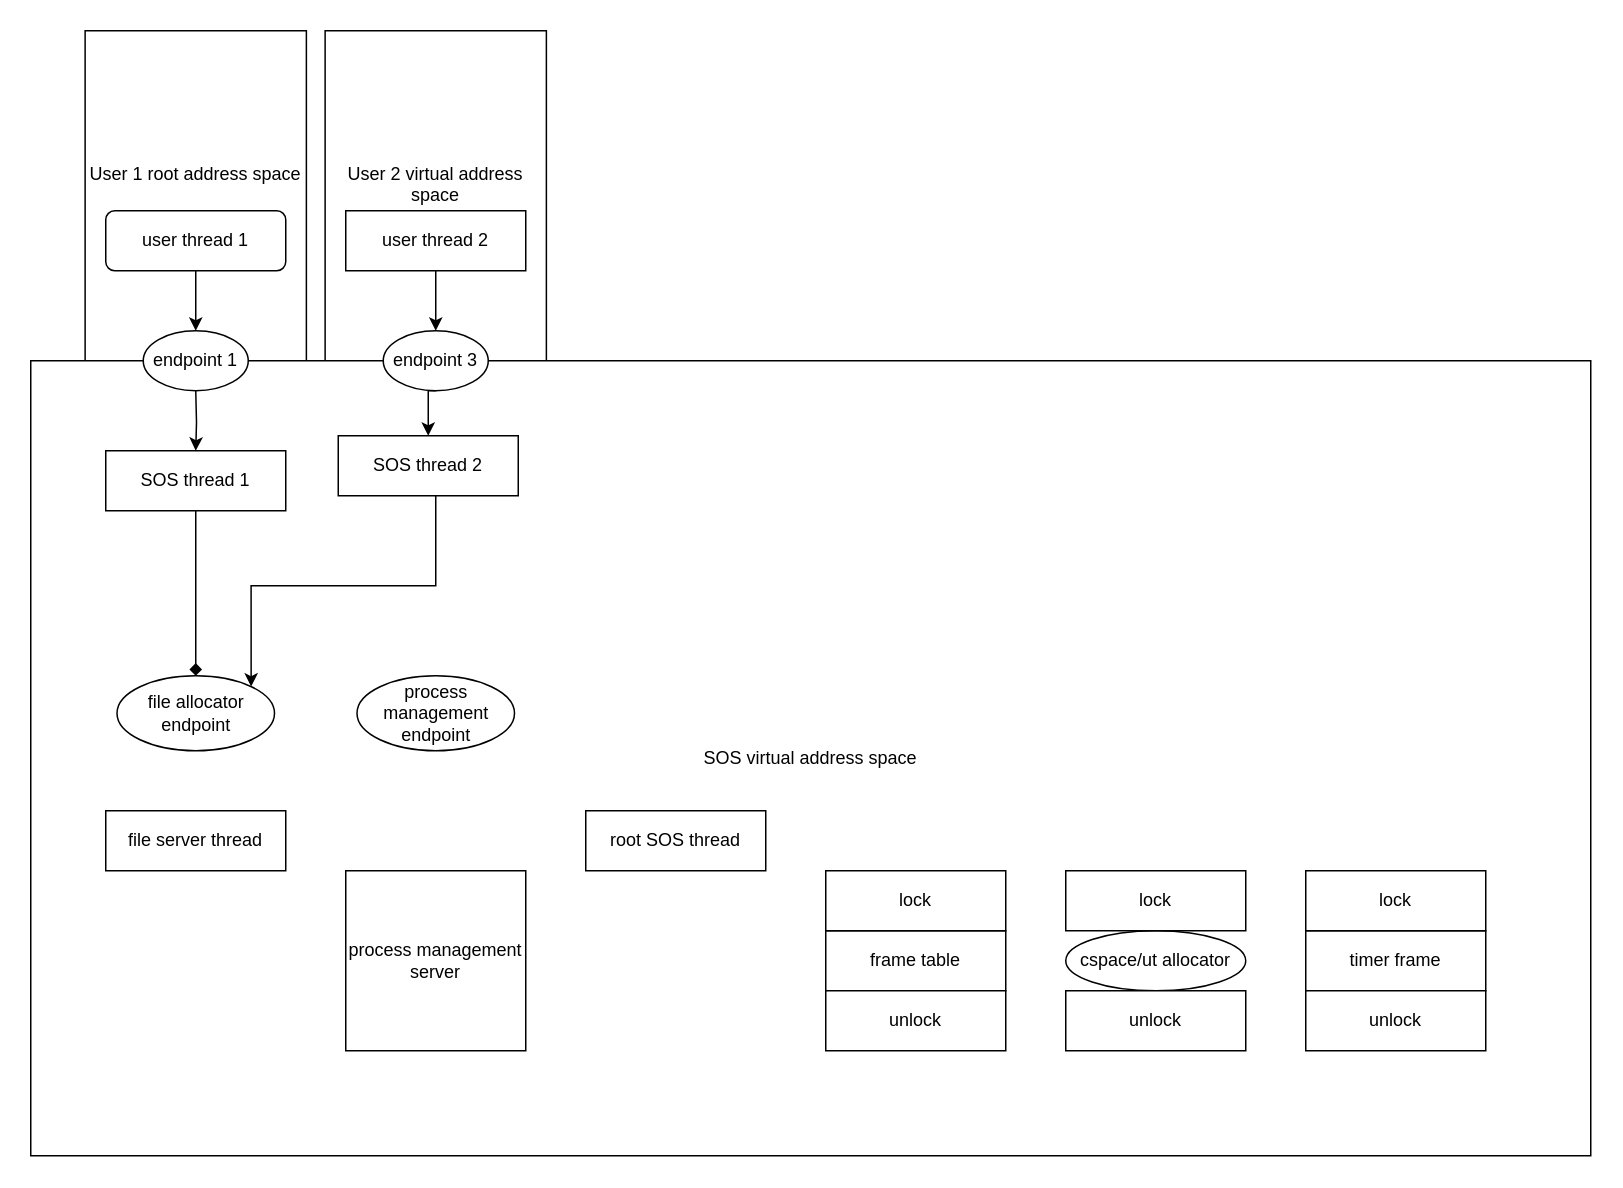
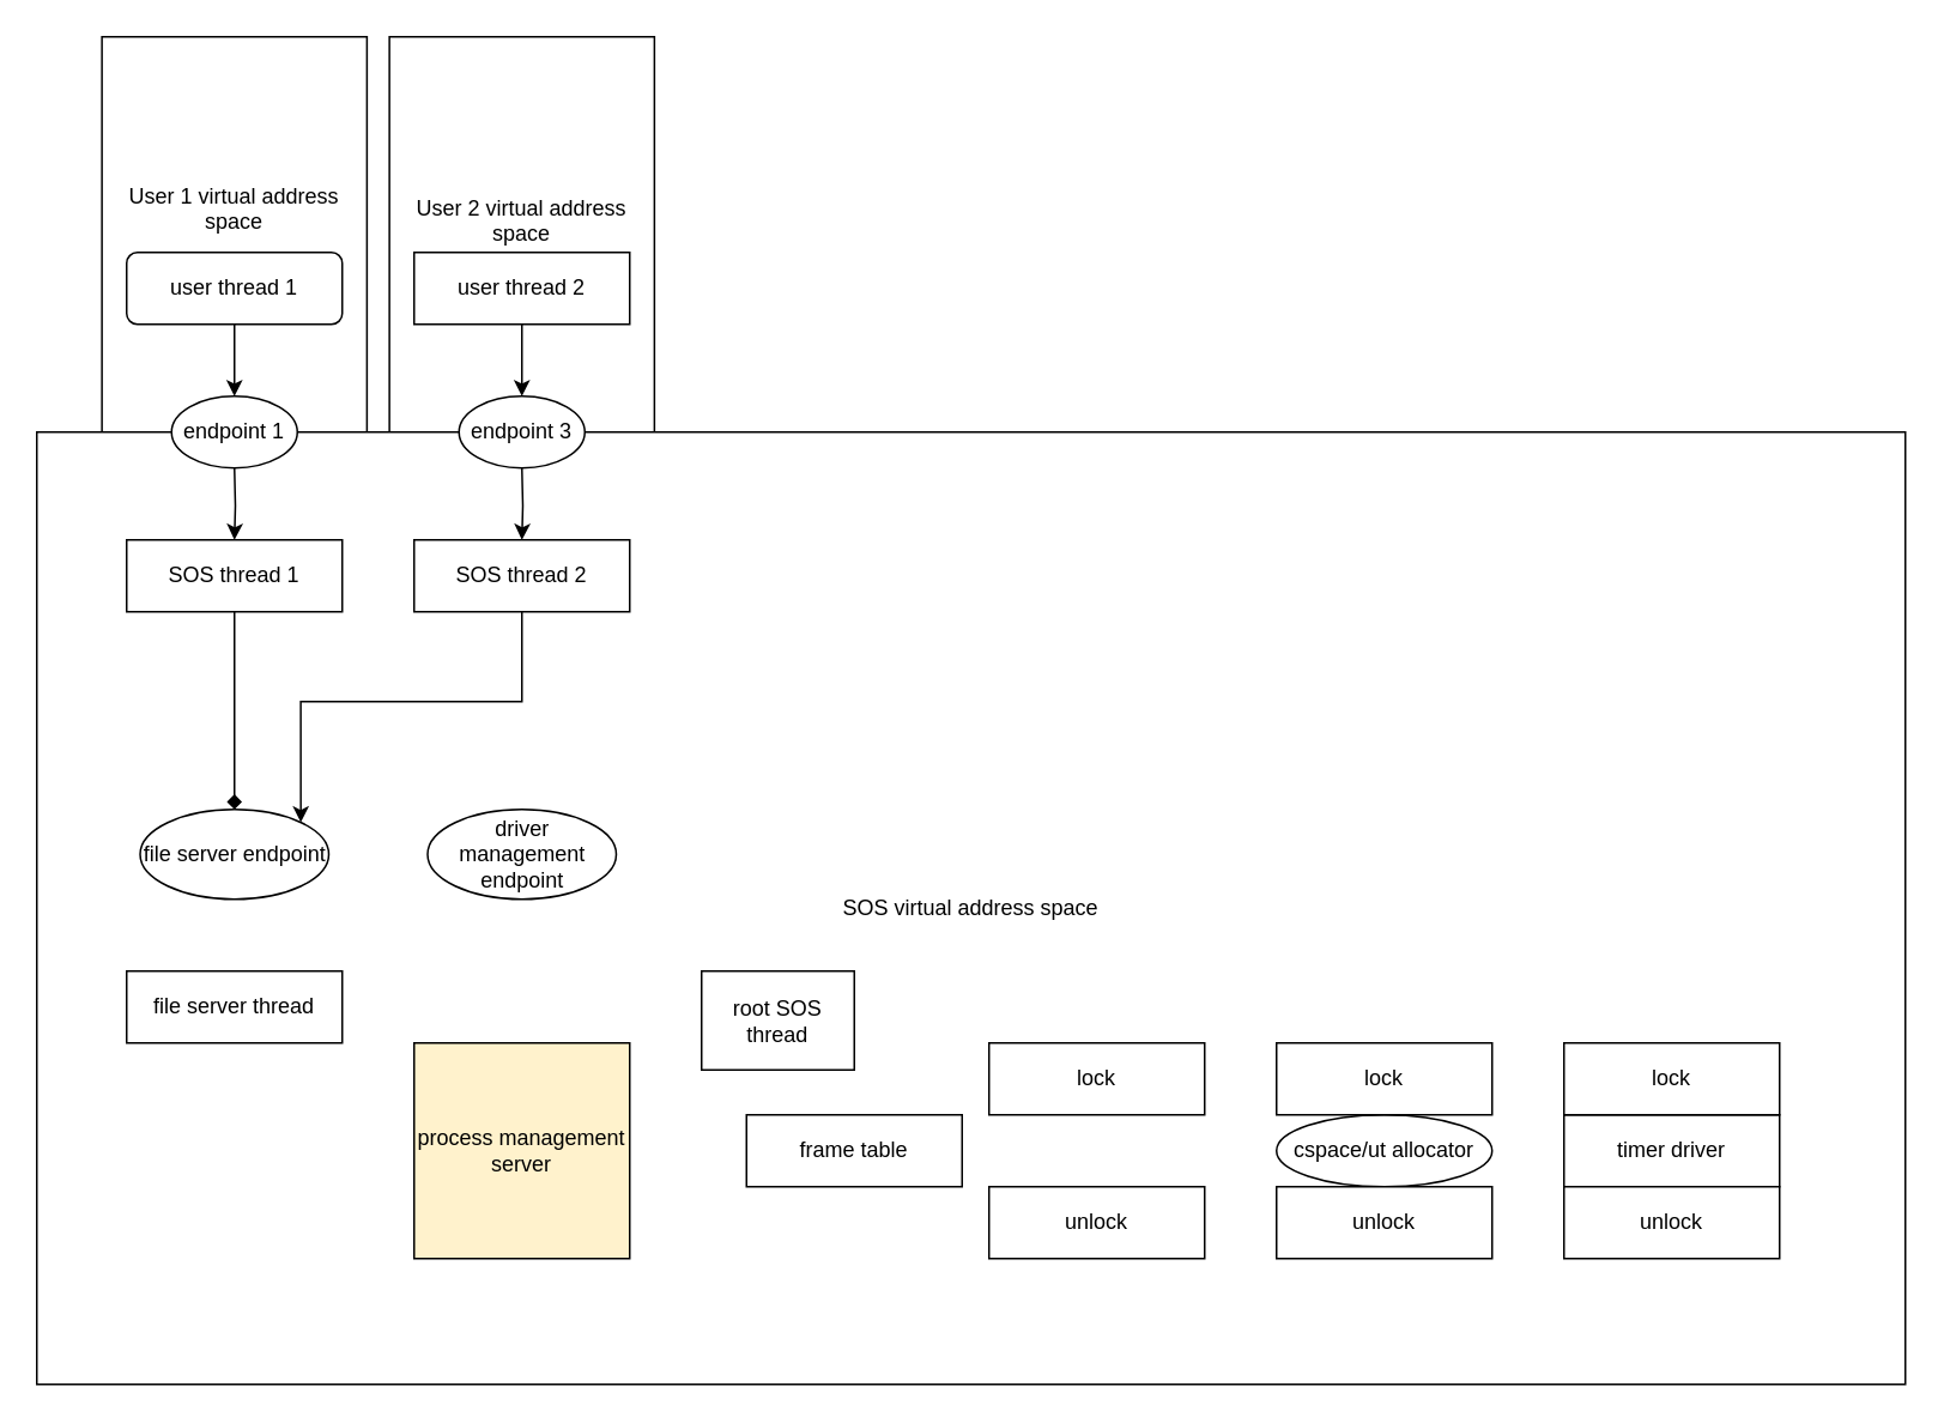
  <mxCell id="0" />
  <mxCell id="1" parent="0" />
  <mxCell id="2" value="User 2 virtual address space&lt;br&gt;&lt;br&gt;" style="rounded=0;whiteSpace=wrap;html=1;" parent="1" vertex="1"><mxGeometry x="216.25" y="20" width="147.5" height="220" as="geometry" /></mxCell>
- <mxCell id="3" value="User 1 root address space&lt;br&gt;&lt;br&gt;&lt;br&gt;" style="rounded=0;whiteSpace=wrap;html=1;" parent="1" vertex="1"><mxGeometry x="56.25" y="20" width="147.5" height="220" as="geometry" /></mxCell>
+ <mxCell id="3" value="User 1 virtual address space&lt;br&gt;&lt;br&gt;&lt;br&gt;" style="rounded=0;whiteSpace=wrap;html=1;" parent="1" vertex="1"><mxGeometry x="56.25" y="20" width="147.5" height="220" as="geometry" /></mxCell>
  <mxCell id="4" value="SOS virtual address space" style="rounded=0;whiteSpace=wrap;html=1;" parent="1" vertex="1"><mxGeometry x="20" y="240" width="1040" height="530" as="geometry" /></mxCell>
  <mxCell id="5" style="edgeStyle=orthogonalEdgeStyle;rounded=0;orthogonalLoop=1;jettySize=auto;html=1;entryX=0.5;entryY=0;entryDx=0;entryDy=0;" parent="1" source="6" edge="1"><mxGeometry relative="1" as="geometry"><mxPoint x="130" y="220" as="targetPoint" /></mxGeometry></mxCell>
  <mxCell id="6" value="user thread 1" style="whiteSpace=wrap;html=1;rounded=1;" parent="1" vertex="1"><mxGeometry x="70" y="140" width="120" height="40" as="geometry" /></mxCell>
  <mxCell id="7" style="edgeStyle=orthogonalEdgeStyle;rounded=0;orthogonalLoop=1;jettySize=auto;html=1;entryX=0.5;entryY=0;entryDx=0;entryDy=0;endArrow=diamond;" parent="1" source="8" target="18" edge="1"><mxGeometry relative="1" as="geometry" /></mxCell>
  <mxCell id="8" value="SOS thread 1" style="rounded=0;whiteSpace=wrap;html=1;" parent="1" vertex="1"><mxGeometry x="70" y="300" width="120" height="40" as="geometry" /></mxCell>
  <mxCell id="9" style="edgeStyle=orthogonalEdgeStyle;rounded=0;orthogonalLoop=1;jettySize=auto;html=1;entryX=0.5;entryY=0;entryDx=0;entryDy=0;" parent="1" target="8" edge="1"><mxGeometry relative="1" as="geometry"><mxPoint x="130" y="260" as="sourcePoint" /></mxGeometry></mxCell>
  <mxCell id="10" value="endpoint 1" style="ellipse;whiteSpace=wrap;html=1;" parent="1" vertex="1"><mxGeometry x="95" y="220" width="70" height="40" as="geometry" /></mxCell>
  <mxCell id="11" style="edgeStyle=orthogonalEdgeStyle;rounded=0;orthogonalLoop=1;jettySize=auto;html=1;entryX=0.5;entryY=0;entryDx=0;entryDy=0;" parent="1" source="12" edge="1"><mxGeometry relative="1" as="geometry"><mxPoint x="290" y="220" as="targetPoint" /></mxGeometry></mxCell>
  <mxCell id="12" value="user thread 2" style="rounded=0;whiteSpace=wrap;html=1;" parent="1" vertex="1"><mxGeometry x="230" y="140" width="120" height="40" as="geometry" /></mxCell>
  <mxCell id="13" style="edgeStyle=orthogonalEdgeStyle;rounded=0;orthogonalLoop=1;jettySize=auto;html=1;entryX=1;entryY=0;entryDx=0;entryDy=0;" parent="1" source="14" target="18" edge="1"><mxGeometry relative="1" as="geometry"><Array as="points"><mxPoint x="290" y="390" /><mxPoint x="167" y="390" /></Array></mxGeometry></mxCell>
- <mxCell id="14" value="SOS thread 2" style="rounded=0;whiteSpace=wrap;html=1;" parent="1" vertex="1"><mxGeometry x="225" y="290" width="120" height="40" as="geometry" /></mxCell>
+ <mxCell id="14" value="SOS thread 2" style="rounded=0;whiteSpace=wrap;html=1;" parent="1" vertex="1"><mxGeometry x="230" y="300" width="120" height="40" as="geometry" /></mxCell>
  <mxCell id="15" style="edgeStyle=orthogonalEdgeStyle;rounded=0;orthogonalLoop=1;jettySize=auto;html=1;entryX=0.5;entryY=0;entryDx=0;entryDy=0;" parent="1" target="14" edge="1"><mxGeometry relative="1" as="geometry"><mxPoint x="290" y="260" as="sourcePoint" /></mxGeometry></mxCell>
  <mxCell id="16" value="endpoint 3" style="ellipse;whiteSpace=wrap;html=1;" parent="1" vertex="1"><mxGeometry x="255" y="220" width="70" height="40" as="geometry" /></mxCell>
- <mxCell id="17" value="process management server" style="whiteSpace=wrap;html=1;aspect=fixed;" parent="1" vertex="1"><mxGeometry x="230" y="580" width="120" height="120" as="geometry" /></mxCell>
- <mxCell id="18" value="file allocator endpoint" style="ellipse;whiteSpace=wrap;html=1;" parent="1" vertex="1"><mxGeometry x="77.5" y="450" width="105" height="50" as="geometry" /></mxCell>
- <mxCell id="19" value="process management endpoint" style="ellipse;whiteSpace=wrap;html=1;" parent="1" vertex="1"><mxGeometry x="237.5" y="450" width="105" height="50" as="geometry" /></mxCell>
+ <mxCell id="17" value="process management server" style="whiteSpace=wrap;html=1;aspect=fixed;fillColor=#fff2cc;" parent="1" vertex="1"><mxGeometry x="230" y="580" width="120" height="120" as="geometry" /></mxCell>
+ <mxCell id="18" value="file server endpoint" style="ellipse;whiteSpace=wrap;html=1;" parent="1" vertex="1"><mxGeometry x="77.5" y="450" width="105" height="50" as="geometry" /></mxCell>
+ <mxCell id="19" value="driver management endpoint" style="ellipse;whiteSpace=wrap;html=1;" parent="1" vertex="1"><mxGeometry x="237.5" y="450" width="105" height="50" as="geometry" /></mxCell>
  <mxCell id="20" value="file server thread" style="rounded=0;whiteSpace=wrap;html=1;" parent="1" vertex="1"><mxGeometry x="70" y="540" width="120" height="40" as="geometry" /></mxCell>
- <mxCell id="21" value="root SOS thread" style="rounded=0;whiteSpace=wrap;html=1;" parent="1" vertex="1"><mxGeometry x="390" y="540" width="120" height="40" as="geometry" /></mxCell>
- <mxCell id="22" value="frame table" style="rounded=0;whiteSpace=wrap;html=1;" parent="1" vertex="1"><mxGeometry x="550" y="620" width="120" height="40" as="geometry" /></mxCell>
+ <mxCell id="21" value="root SOS thread" style="rounded=0;whiteSpace=wrap;html=1;" parent="1" vertex="1"><mxGeometry x="390" y="540" width="85" height="55" as="geometry" /></mxCell>
+ <mxCell id="22" value="frame table" style="rounded=0;whiteSpace=wrap;html=1;" parent="1" vertex="1"><mxGeometry x="415" y="620" width="120" height="40" as="geometry" /></mxCell>
  <mxCell id="23" value="lock" style="rounded=0;whiteSpace=wrap;html=1;" parent="1" vertex="1"><mxGeometry x="550" y="580" width="120" height="40" as="geometry" /></mxCell>
  <mxCell id="24" value="unlock" style="rounded=0;whiteSpace=wrap;html=1;" parent="1" vertex="1"><mxGeometry x="550" y="660" width="120" height="40" as="geometry" /></mxCell>
  <mxCell id="25" value="cspace/ut allocator" style="ellipse;whiteSpace=wrap;html=1;" parent="1" vertex="1"><mxGeometry x="710" y="620" width="120" height="40" as="geometry" /></mxCell>
  <mxCell id="26" value="lock" style="rounded=0;whiteSpace=wrap;html=1;" parent="1" vertex="1"><mxGeometry x="710" y="580" width="120" height="40" as="geometry" /></mxCell>
  <mxCell id="27" value="unlock" style="rounded=0;whiteSpace=wrap;html=1;" parent="1" vertex="1"><mxGeometry x="710" y="660" width="120" height="40" as="geometry" /></mxCell>
- <mxCell id="28" value="timer frame" style="rounded=0;whiteSpace=wrap;html=1;" parent="1" vertex="1"><mxGeometry x="870" y="620" width="120" height="40" as="geometry" /></mxCell>
+ <mxCell id="28" value="timer driver" style="rounded=0;whiteSpace=wrap;html=1;" parent="1" vertex="1"><mxGeometry x="870" y="620" width="120" height="40" as="geometry" /></mxCell>
  <mxCell id="29" value="lock" style="rounded=0;whiteSpace=wrap;html=1;" parent="1" vertex="1"><mxGeometry x="870" y="580" width="120" height="40" as="geometry" /></mxCell>
  <mxCell id="30" value="unlock" style="rounded=0;whiteSpace=wrap;html=1;" parent="1" vertex="1"><mxGeometry x="870" y="660" width="120" height="40" as="geometry" /></mxCell>
